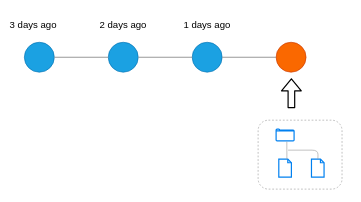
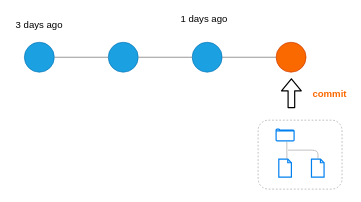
  <mxCell id="0" />
  <mxCell id="1" parent="0" />
  <mxCell id="2" value="" style="ellipse;whiteSpace=wrap;html=1;aspect=fixed;fillColor=#1ba1e2;fontColor=#000000;strokeColor=#006EAF;" parent="1" vertex="1"><mxGeometry x="40" y="70" width="50" height="50" as="geometry" /></mxCell>
  <mxCell id="3" value="" style="ellipse;whiteSpace=wrap;html=1;aspect=fixed;fillColor=#1ba1e2;fontColor=#000000;strokeColor=#006EAF;" parent="1" vertex="1"><mxGeometry x="180" y="70" width="50" height="50" as="geometry" /></mxCell>
  <mxCell id="4" value="" style="ellipse;whiteSpace=wrap;html=1;aspect=fixed;fillColor=#1ba1e2;fontColor=#000000;strokeColor=#006EAF;" parent="1" vertex="1"><mxGeometry x="320" y="70" width="50" height="50" as="geometry" /></mxCell>
  <mxCell id="5" value="" style="ellipse;whiteSpace=wrap;html=1;aspect=fixed;fontColor=#000000;strokeColor=#C73500;fillColor=#fa6800;" parent="1" vertex="1"><mxGeometry x="460" y="70" width="50" height="50" as="geometry" /></mxCell>
  <mxCell id="6" value="" style="endArrow=none;html=1;exitX=1;exitY=0.5;exitDx=0;exitDy=0;entryX=0;entryY=0.5;entryDx=0;entryDy=0;strokeColor=#999999;strokeWidth=2;" parent="1" source="2" target="3" edge="1"><mxGeometry width="50" height="50" relative="1" as="geometry"><mxPoint x="220" y="200" as="sourcePoint" /><mxPoint x="170" y="95" as="targetPoint" /></mxGeometry></mxCell>
  <mxCell id="7" value="" style="endArrow=none;html=1;entryX=0;entryY=0.5;entryDx=0;entryDy=0;exitX=1;exitY=0.5;exitDx=0;exitDy=0;strokeColor=#999999;strokeWidth=2;" parent="1" source="3" target="4" edge="1"><mxGeometry width="50" height="50" relative="1" as="geometry"><mxPoint x="140" y="200" as="sourcePoint" /><mxPoint x="190" y="150" as="targetPoint" /></mxGeometry></mxCell>
  <mxCell id="8" value="" style="endArrow=none;html=1;entryX=0;entryY=0.5;entryDx=0;entryDy=0;exitX=1;exitY=0.5;exitDx=0;exitDy=0;strokeColor=#999999;strokeWidth=2;" parent="1" source="4" target="5" edge="1"><mxGeometry width="50" height="50" relative="1" as="geometry"><mxPoint x="140" y="200" as="sourcePoint" /><mxPoint x="190" y="150" as="targetPoint" /></mxGeometry></mxCell>
- <mxCell id="9" value="3 days ago" style="text;html=1;strokeColor=none;fillColor=none;align=center;verticalAlign=middle;whiteSpace=wrap;rounded=0;fontSize=16;fontColor=#000000;" parent="1" vertex="1"><mxGeometry x="10" y="20" width="90" height="40" as="geometry" /></mxCell>
- <mxCell id="10" value="1 days ago" style="text;html=1;strokeColor=none;fillColor=none;align=center;verticalAlign=middle;whiteSpace=wrap;rounded=0;fontSize=16;fontColor=#000000;" parent="1" vertex="1"><mxGeometry x="300" y="20" width="90" height="40" as="geometry" /></mxCell>
- <mxCell id="11" value="2 days ago" style="text;html=1;strokeColor=none;fillColor=none;align=center;verticalAlign=middle;whiteSpace=wrap;rounded=0;fontSize=16;fontColor=#000000;" parent="1" vertex="1"><mxGeometry x="160" y="20" width="90" height="40" as="geometry" /></mxCell>
+ <mxCell id="9" value="3 days ago" style="text;html=1;strokeColor=none;fillColor=none;align=center;verticalAlign=middle;whiteSpace=wrap;rounded=0;fontSize=16;fontColor=#000000;" parent="1" vertex="1"><mxGeometry x="20" y="20" width="90" height="40" as="geometry" /></mxCell>
+ <mxCell id="10" value="1 days ago" style="text;html=1;strokeColor=none;fillColor=none;align=center;verticalAlign=middle;whiteSpace=wrap;rounded=0;fontSize=16;fontColor=#000000;" parent="1" vertex="1"><mxGeometry x="295" y="10" width="90" height="40" as="geometry" /></mxCell>
  <mxCell id="12" value="" style="rounded=1;whiteSpace=wrap;html=1;fontSize=16;strokeColor=#999999;dashed=1;fillColor=none;" parent="1" vertex="1"><mxGeometry x="430" y="200" width="140" height="115" as="geometry" /></mxCell>
  <mxCell id="13" value="" style="html=1;verticalLabelPosition=bottom;align=center;labelBackgroundColor=#000000;verticalAlign=top;strokeWidth=2;strokeColor=#0080F0;shadow=0;dashed=0;shape=mxgraph.ios7.icons.folder;fontSize=16;fillColor=none;" parent="1" vertex="1"><mxGeometry x="460" y="215" width="30" height="19.5" as="geometry" /></mxCell>
  <mxCell id="14" value="" style="html=1;verticalLabelPosition=bottom;align=center;labelBackgroundColor=#000000;verticalAlign=top;strokeWidth=2;strokeColor=#0080F0;shadow=0;dashed=0;shape=mxgraph.ios7.icons.document;fontSize=16;fillColor=none;" parent="1" vertex="1"><mxGeometry x="519" y="265" width="21" height="30" as="geometry" /></mxCell>
  <mxCell id="15" value="" style="html=1;verticalLabelPosition=bottom;align=center;labelBackgroundColor=#000000;verticalAlign=top;strokeWidth=2;strokeColor=#0080F0;shadow=0;dashed=0;shape=mxgraph.ios7.icons.document;fontSize=16;fillColor=none;" parent="1" vertex="1"><mxGeometry x="464.5" y="265" width="21" height="30" as="geometry" /></mxCell>
  <mxCell id="16" value="" style="endArrow=none;html=1;fontSize=16;entryX=0.596;entryY=1.071;entryDx=0;entryDy=0;entryPerimeter=0;strokeColor=#999999;" parent="1" target="13" edge="1"><mxGeometry width="50" height="50" relative="1" as="geometry"><mxPoint x="478" y="265" as="sourcePoint" /><mxPoint x="520" y="205" as="targetPoint" /></mxGeometry></mxCell>
  <mxCell id="17" value="" style="endArrow=none;html=1;fontSize=16;strokeColor=#999999;" parent="1" target="14" edge="1"><mxGeometry width="50" height="50" relative="1" as="geometry"><mxPoint x="480" y="250" as="sourcePoint" /><mxPoint x="530" y="199.75" as="targetPoint" /><Array as="points"><mxPoint x="530" y="250" /></Array></mxGeometry></mxCell>
  <mxCell id="18" value="" style="shape=flexArrow;endArrow=classic;html=1;fontSize=16;strokeWidth=2;fontColor=#000000;strokeColor=#000000;" parent="1" edge="1"><mxGeometry width="50" height="50" relative="1" as="geometry"><mxPoint x="485.5" y="180" as="sourcePoint" /><mxPoint x="485.5" y="130" as="targetPoint" /></mxGeometry></mxCell>
+ <mxCell id="19" value="&lt;font&gt;commit&lt;/font&gt;" style="text;html=1;strokeColor=none;fillColor=none;align=center;verticalAlign=middle;whiteSpace=wrap;rounded=0;dashed=1;fontSize=16;fontStyle=1;fontColor=#FA6800;" parent="1" vertex="1"><mxGeometry x="519" y="140" width="61" height="30" as="geometry" /></mxCell>
